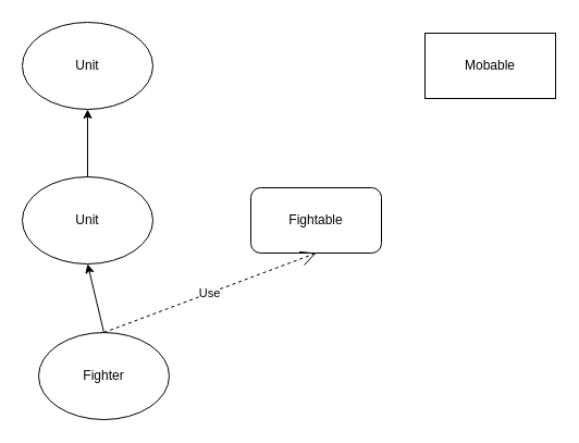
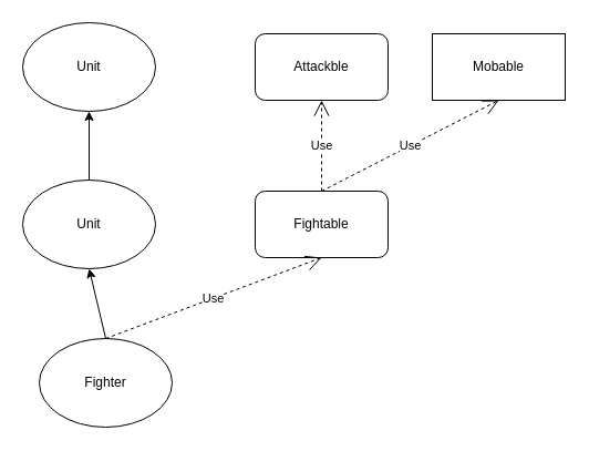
  <mxCell id="0" />
  <mxCell id="1" parent="0" />
  <mxCell id="2" value="Fighter" style="ellipse;whiteSpace=wrap;html=1;" vertex="1" parent="1"><mxGeometry x="35" y="305" width="120" height="80" as="geometry" /></mxCell>
  <mxCell id="3" value="Unit" style="ellipse;whiteSpace=wrap;html=1;" vertex="1" parent="1"><mxGeometry x="20" y="162" width="120" height="80" as="geometry" /></mxCell>
  <mxCell id="4" value="" style="endArrow=classic;html=1;rounded=0;entryX=0.5;entryY=1;entryDx=0;entryDy=0;exitX=0.5;exitY=0;exitDx=0;exitDy=0;" edge="1" parent="1" source="2" target="3"><mxGeometry width="50" height="50" relative="1" as="geometry"><mxPoint x="70" y="320" as="sourcePoint" /><mxPoint x="95" y="260" as="targetPoint" /></mxGeometry></mxCell>
  <mxCell id="5" value="Fightable" style="rounded=1;whiteSpace=wrap;html=1;" vertex="1" parent="1"><mxGeometry x="230" y="172" width="120" height="60" as="geometry" /></mxCell>
  <mxCell id="6" value="Use" style="endArrow=open;endSize=12;dashed=1;html=1;rounded=0;entryX=0.5;entryY=1;entryDx=0;entryDy=0;exitX=0.5;exitY=0;exitDx=0;exitDy=0;" edge="1" parent="1" source="2" target="5"><mxGeometry width="160" relative="1" as="geometry"><mxPoint x="300" y="340" as="sourcePoint" /><mxPoint x="500" y="350" as="targetPoint" /></mxGeometry></mxCell>
+ <mxCell id="7" value="Attackble" style="rounded=1;whiteSpace=wrap;html=1;" vertex="1" parent="1"><mxGeometry x="230" y="30" width="120" height="60" as="geometry" /></mxCell>
  <mxCell id="8" value="Mobable" style="whiteSpace=wrap;html=1;rounded=0;" vertex="1" parent="1"><mxGeometry x="390" y="30" width="120" height="60" as="geometry" /></mxCell>
+ <mxCell id="9" value="Use" style="endArrow=open;endSize=12;dashed=1;html=1;rounded=0;entryX=0.5;entryY=1;entryDx=0;entryDy=0;exitX=0.5;exitY=0;exitDx=0;exitDy=0;" edge="1" parent="1" source="5" target="7"><mxGeometry width="160" relative="1" as="geometry"><mxPoint x="120" y="188" as="sourcePoint" /><mxPoint x="330" y="90" as="targetPoint" /></mxGeometry></mxCell>
+ <mxCell id="10" value="Use" style="endArrow=open;endSize=12;dashed=1;html=1;rounded=0;entryX=0.5;entryY=1;entryDx=0;entryDy=0;exitX=0.5;exitY=0;exitDx=0;exitDy=0;" edge="1" parent="1" source="5" target="8"><mxGeometry width="160" relative="1" as="geometry"><mxPoint x="280" y="308" as="sourcePoint" /><mxPoint x="490" y="210" as="targetPoint" /></mxGeometry></mxCell>
  <mxCell id="11" value="Unit" style="ellipse;whiteSpace=wrap;html=1;" vertex="1" parent="1"><mxGeometry x="20" y="20" width="120" height="80" as="geometry" /></mxCell>
  <mxCell id="12" value="" style="endArrow=classic;html=1;rounded=0;exitX=0.5;exitY=0;exitDx=0;exitDy=0;entryX=0.5;entryY=1;entryDx=0;entryDy=0;" edge="1" parent="1" source="3" target="11"><mxGeometry width="50" height="50" relative="1" as="geometry"><mxPoint x="99.5" y="188" as="sourcePoint" /><mxPoint x="100" y="100" as="targetPoint" /></mxGeometry></mxCell>
